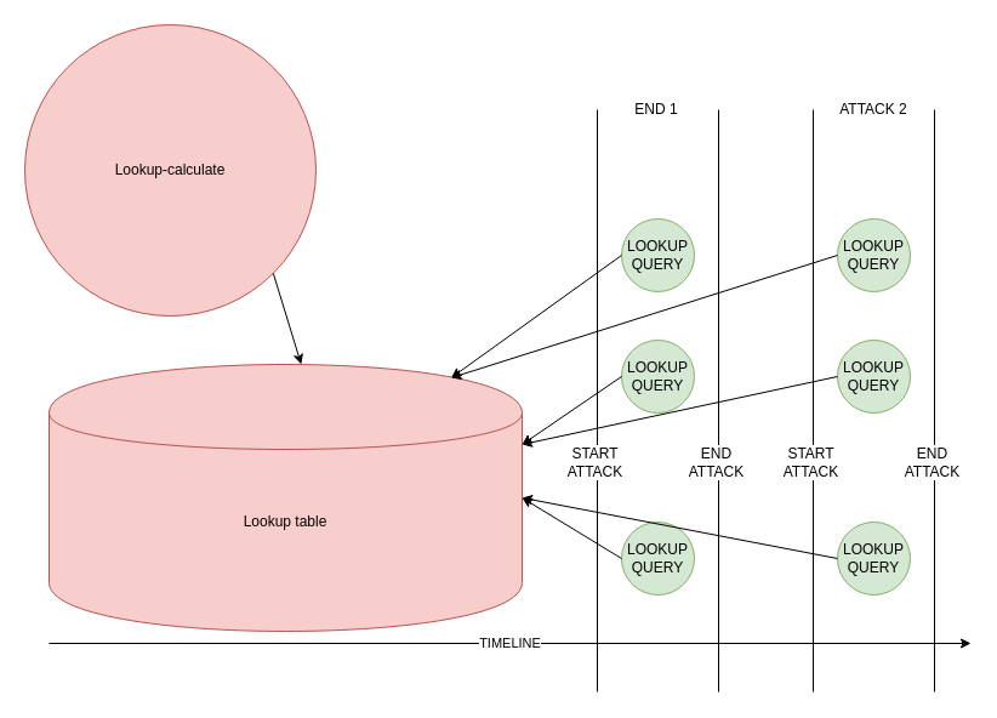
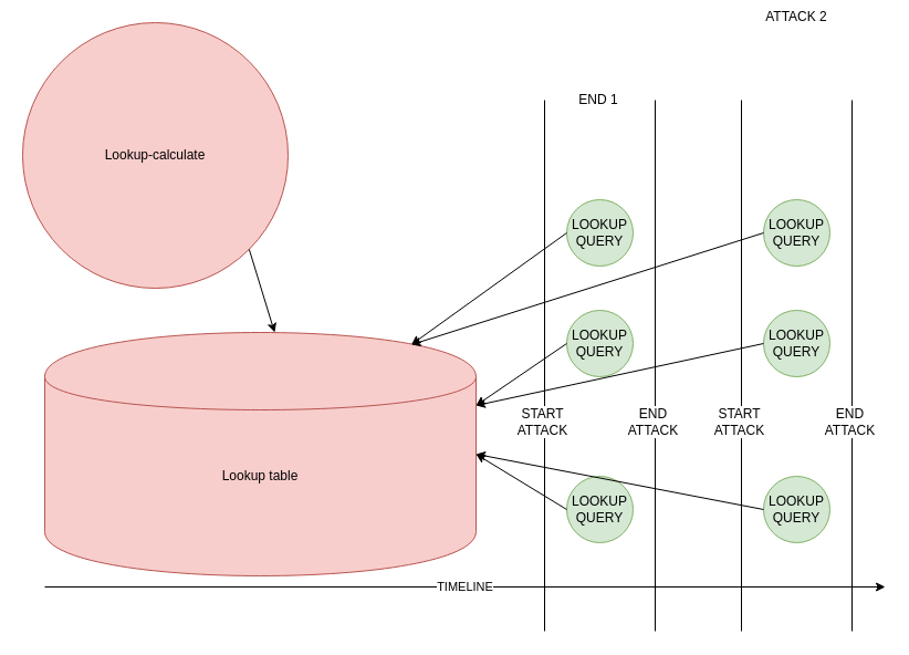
  <mxCell id="0" />
  <mxCell id="1" parent="0" />
  <mxCell id="2" value="TIMELINE" style="endArrow=classic;html=1;" edge="1" parent="1"><mxGeometry width="50" height="50" relative="1" as="geometry"><mxPoint x="40" y="530" as="sourcePoint" /><mxPoint x="800" y="530" as="targetPoint" /></mxGeometry></mxCell>
  <mxCell id="3" value="Lookup-calculate" style="ellipse;whiteSpace=wrap;html=1;aspect=fixed;fillColor=#f8cecc;strokeColor=#b85450;" vertex="1" parent="1"><mxGeometry x="20" y="20" width="240" height="240" as="geometry" /></mxCell>
  <mxCell id="4" value="Lookup table" style="shape=cylinder;whiteSpace=wrap;html=1;boundedLbl=1;backgroundOutline=1;fillColor=#f8cecc;strokeColor=#b85450;" vertex="1" parent="1"><mxGeometry x="40" y="300" width="390" height="220" as="geometry" /></mxCell>
  <mxCell id="5" value="" style="endArrow=classic;html=1;exitX=1;exitY=1;exitDx=0;exitDy=0;entryX=0.533;entryY=0;entryDx=0;entryDy=0;entryPerimeter=0;" edge="1" parent="1" source="3" target="4"><mxGeometry width="50" height="50" relative="1" as="geometry"><mxPoint x="10" y="610" as="sourcePoint" /><mxPoint x="60" y="560" as="targetPoint" /></mxGeometry></mxCell>
  <mxCell id="6" value="" style="endArrow=none;html=1;" edge="1" parent="1"><mxGeometry width="50" height="50" relative="1" as="geometry"><mxPoint x="492" y="570" as="sourcePoint" /><mxPoint x="492" y="90" as="targetPoint" /></mxGeometry></mxCell>
  <mxCell id="7" value="START&lt;br&gt;ATTACK&lt;br&gt;" style="text;html=1;resizable=0;points=[];align=center;verticalAlign=middle;labelBackgroundColor=#ffffff;" vertex="1" connectable="0" parent="6"><mxGeometry x="-0.208" y="3" relative="1" as="geometry"><mxPoint as="offset" /></mxGeometry></mxCell>
  <mxCell id="8" value="" style="endArrow=none;html=1;" edge="1" parent="1"><mxGeometry width="50" height="50" relative="1" as="geometry"><mxPoint x="592" y="570" as="sourcePoint" /><mxPoint x="592" y="90" as="targetPoint" /></mxGeometry></mxCell>
  <mxCell id="9" value="END&lt;br&gt;ATTACK&lt;br&gt;" style="text;html=1;resizable=0;points=[];align=center;verticalAlign=middle;labelBackgroundColor=#ffffff;" vertex="1" connectable="0" parent="8"><mxGeometry x="-0.208" y="3" relative="1" as="geometry"><mxPoint as="offset" /></mxGeometry></mxCell>
  <mxCell id="10" value="LOOKUP&lt;br&gt;QUERY&lt;br&gt;" style="ellipse;whiteSpace=wrap;html=1;aspect=fixed;fillColor=#d5e8d4;strokeColor=#82b366;" vertex="1" parent="1"><mxGeometry x="512" y="430" width="60" height="60" as="geometry" /></mxCell>
  <mxCell id="11" value="" style="endArrow=classic;html=1;entryX=1;entryY=0.5;entryDx=0;entryDy=0;exitX=0;exitY=0.5;exitDx=0;exitDy=0;" edge="1" parent="1" source="10" target="4"><mxGeometry width="50" height="50" relative="1" as="geometry"><mxPoint x="10" y="640" as="sourcePoint" /><mxPoint x="60" y="590" as="targetPoint" /></mxGeometry></mxCell>
  <mxCell id="12" value="LOOKUP&lt;br&gt;QUERY&lt;br&gt;" style="ellipse;whiteSpace=wrap;html=1;aspect=fixed;fillColor=#d5e8d4;strokeColor=#82b366;" vertex="1" parent="1"><mxGeometry x="512" y="280" width="60" height="60" as="geometry" /></mxCell>
  <mxCell id="13" value="LOOKUP&lt;br&gt;QUERY&lt;br&gt;" style="ellipse;whiteSpace=wrap;html=1;aspect=fixed;fillColor=#d5e8d4;strokeColor=#82b366;" vertex="1" parent="1"><mxGeometry x="512" y="180" width="60" height="60" as="geometry" /></mxCell>
  <mxCell id="14" value="" style="endArrow=none;html=1;" edge="1" parent="1"><mxGeometry width="50" height="50" relative="1" as="geometry"><mxPoint x="670" y="570" as="sourcePoint" /><mxPoint x="670" y="90" as="targetPoint" /></mxGeometry></mxCell>
  <mxCell id="15" value="START&lt;br&gt;ATTACK&lt;br&gt;" style="text;html=1;resizable=0;points=[];align=center;verticalAlign=middle;labelBackgroundColor=#ffffff;" vertex="1" connectable="0" parent="14"><mxGeometry x="-0.208" y="3" relative="1" as="geometry"><mxPoint as="offset" /></mxGeometry></mxCell>
  <mxCell id="16" value="" style="endArrow=none;html=1;" edge="1" parent="1"><mxGeometry width="50" height="50" relative="1" as="geometry"><mxPoint x="770" y="570" as="sourcePoint" /><mxPoint x="770" y="90" as="targetPoint" /></mxGeometry></mxCell>
  <mxCell id="17" value="END&lt;br&gt;ATTACK&lt;br&gt;" style="text;html=1;resizable=0;points=[];align=center;verticalAlign=middle;labelBackgroundColor=#ffffff;" vertex="1" connectable="0" parent="16"><mxGeometry x="-0.208" y="3" relative="1" as="geometry"><mxPoint as="offset" /></mxGeometry></mxCell>
  <mxCell id="18" value="LOOKUP&lt;br&gt;QUERY&lt;br&gt;" style="ellipse;whiteSpace=wrap;html=1;aspect=fixed;fillColor=#d5e8d4;strokeColor=#82b366;" vertex="1" parent="1"><mxGeometry x="690" y="430" width="60" height="60" as="geometry" /></mxCell>
  <mxCell id="19" value="LOOKUP&lt;br&gt;QUERY&lt;br&gt;" style="ellipse;whiteSpace=wrap;html=1;aspect=fixed;fillColor=#d5e8d4;strokeColor=#82b366;" vertex="1" parent="1"><mxGeometry x="690" y="280" width="60" height="60" as="geometry" /></mxCell>
  <mxCell id="20" value="LOOKUP&lt;br&gt;QUERY&lt;br&gt;" style="ellipse;whiteSpace=wrap;html=1;aspect=fixed;fillColor=#d5e8d4;strokeColor=#82b366;" vertex="1" parent="1"><mxGeometry x="690" y="180" width="60" height="60" as="geometry" /></mxCell>
  <mxCell id="21" value="" style="endArrow=classic;html=1;entryX=1;entryY=0.3;entryDx=0;entryDy=0;exitX=0;exitY=0.5;exitDx=0;exitDy=0;" edge="1" parent="1" source="12" target="4"><mxGeometry width="50" height="50" relative="1" as="geometry"><mxPoint x="20" y="640" as="sourcePoint" /><mxPoint x="70" y="590" as="targetPoint" /></mxGeometry></mxCell>
  <mxCell id="22" value="" style="endArrow=classic;html=1;entryX=1;entryY=0.5;entryDx=0;entryDy=0;exitX=0;exitY=0.5;exitDx=0;exitDy=0;" edge="1" parent="1" source="18" target="4"><mxGeometry width="50" height="50" relative="1" as="geometry"><mxPoint x="383" y="45" as="sourcePoint" /><mxPoint x="433" y="-5" as="targetPoint" /></mxGeometry></mxCell>
  <mxCell id="23" value="" style="endArrow=classic;html=1;entryX=1;entryY=0.3;entryDx=0;entryDy=0;exitX=0;exitY=0.5;exitDx=0;exitDy=0;" edge="1" parent="1" source="19" target="4"><mxGeometry width="50" height="50" relative="1" as="geometry"><mxPoint x="373" y="125" as="sourcePoint" /><mxPoint x="423" y="75" as="targetPoint" /></mxGeometry></mxCell>
  <mxCell id="24" value="" style="endArrow=classic;html=1;entryX=0.85;entryY=0.05;entryDx=0;entryDy=0;exitX=0;exitY=0.5;exitDx=0;exitDy=0;entryPerimeter=0;" edge="1" parent="1" source="20" target="4"><mxGeometry width="50" height="50" relative="1" as="geometry"><mxPoint x="373" y="205" as="sourcePoint" /><mxPoint x="423" y="155" as="targetPoint" /></mxGeometry></mxCell>
  <mxCell id="25" value="" style="endArrow=classic;html=1;entryX=0.85;entryY=0.05;entryDx=0;entryDy=0;exitX=0;exitY=0.5;exitDx=0;exitDy=0;entryPerimeter=0;" edge="1" parent="1" source="13" target="4"><mxGeometry width="50" height="50" relative="1" as="geometry"><mxPoint x="373" y="285" as="sourcePoint" /><mxPoint x="423" y="235" as="targetPoint" /></mxGeometry></mxCell>
  <mxCell id="26" value="END 1" style="text;html=1;strokeColor=none;fillColor=none;align=center;verticalAlign=middle;whiteSpace=wrap;rounded=0;" vertex="1" parent="1"><mxGeometry x="512" y="80" width="58" height="20" as="geometry" /></mxCell>
- <mxCell id="27" value="ATTACK 2" style="text;html=1;strokeColor=none;fillColor=none;align=center;verticalAlign=middle;whiteSpace=wrap;rounded=0;" vertex="1" parent="1"><mxGeometry x="691" y="80" width="58" height="20" as="geometry" /></mxCell>
+ <mxCell id="27" value="ATTACK 2" style="text;html=1;strokeColor=none;fillColor=none;align=center;verticalAlign=middle;whiteSpace=wrap;rounded=0;" vertex="1" parent="1"><mxGeometry x="691" y="5" width="58" height="20" as="geometry" /></mxCell>
